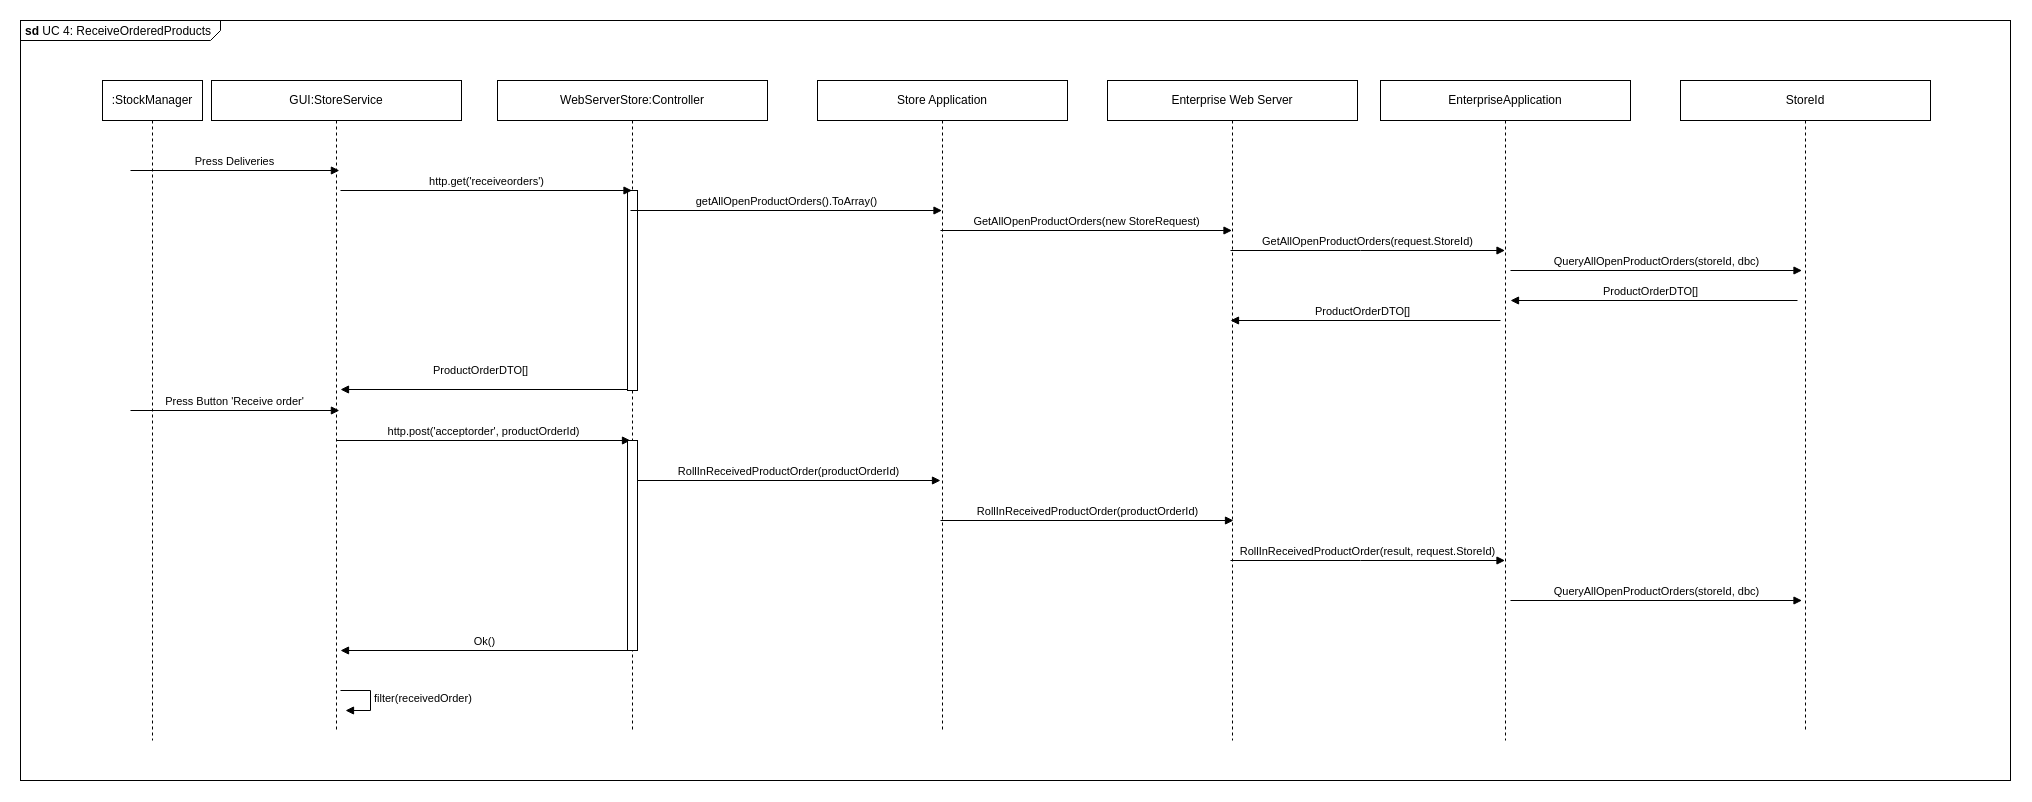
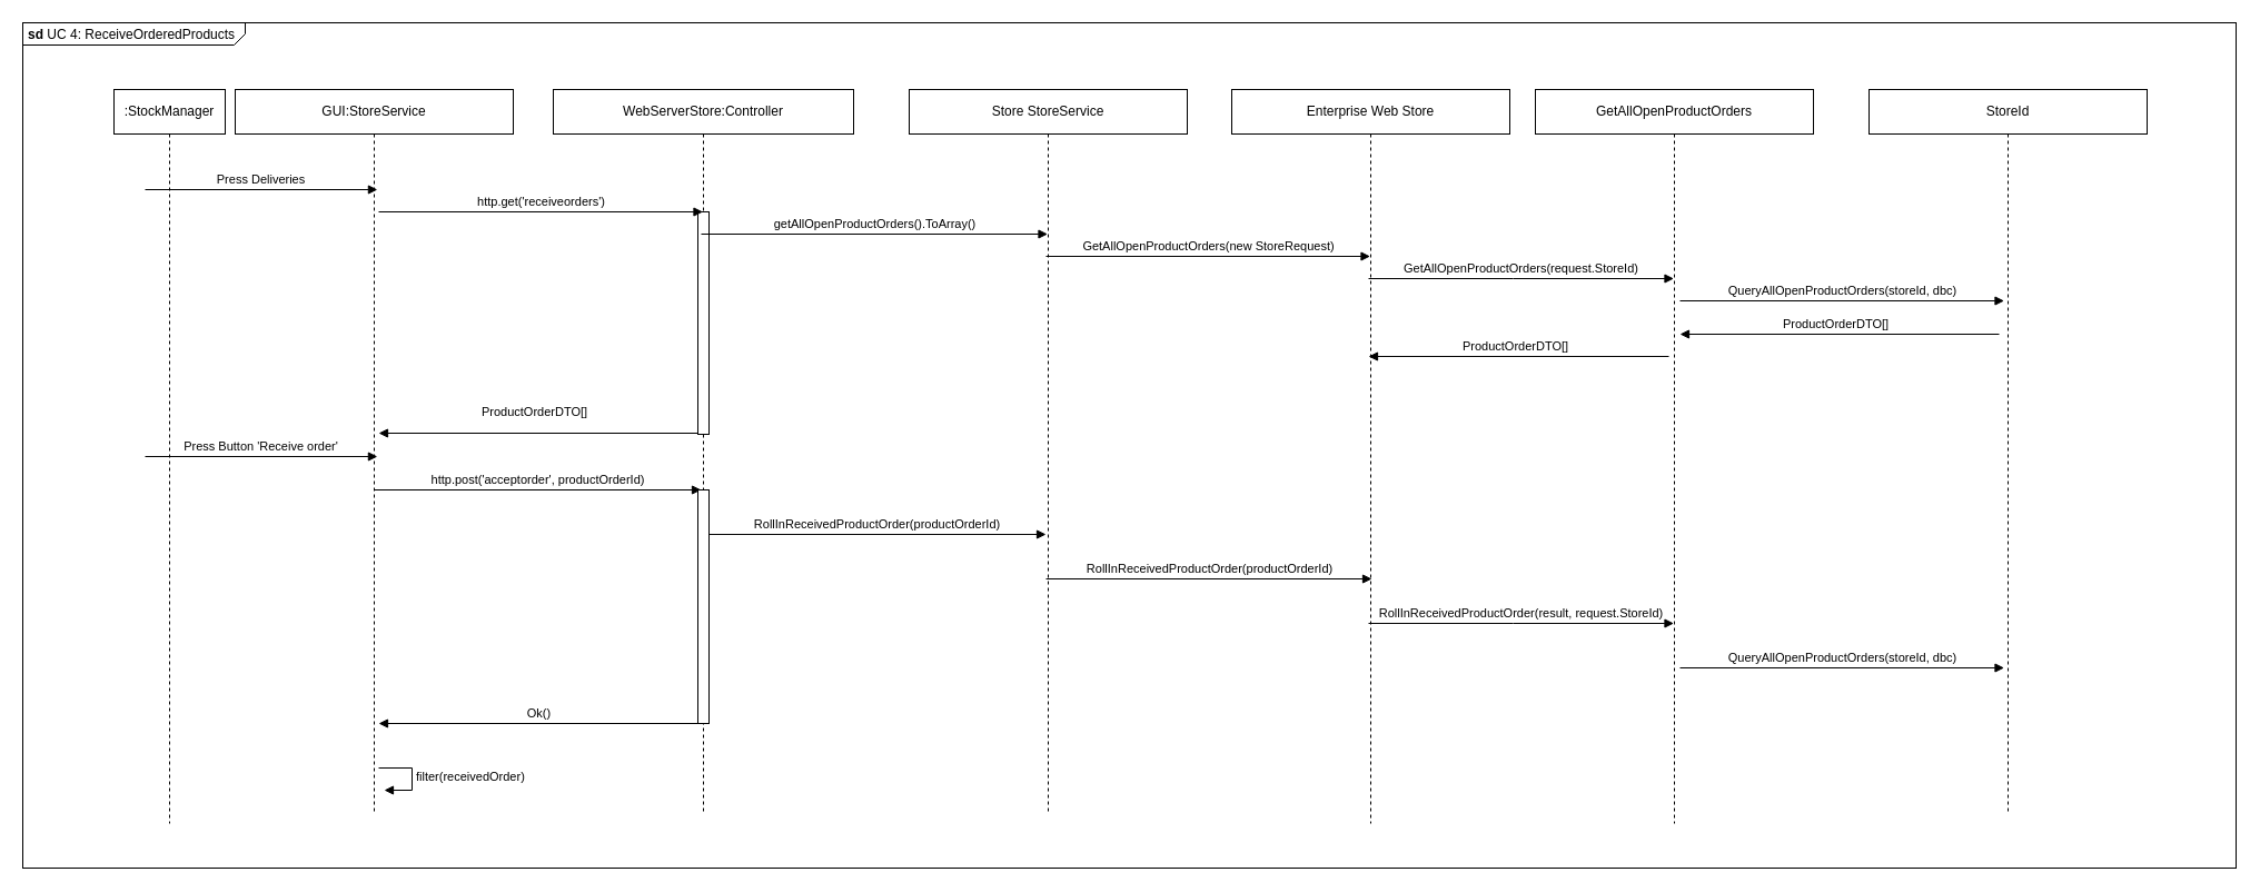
  <mxCell id="0" />
  <mxCell id="1" parent="0" />
  <mxCell id="2" value="&lt;p style=&quot;margin: 0px ; margin-top: 4px ; margin-left: 5px ; text-align: left&quot;&gt;&lt;b&gt;sd &lt;/b&gt;UC 4: ReceiveOrderedProducts&lt;/p&gt;&lt;p style=&quot;margin: 0px ; margin-top: 4px ; margin-left: 5px ; text-align: left&quot;&gt;&lt;br&gt;&lt;/p&gt;" style="html=1;shape=mxgraph.sysml.package;overflow=fill;labelX=200;align=left;spacingLeft=5;verticalAlign=top;spacingTop=-13;" parent="1" vertex="1"><mxGeometry x="20" y="20" width="1990" height="760" as="geometry" /></mxCell>
  <mxCell id="3" value=":StockManager" style="shape=umlLifeline;perimeter=lifelinePerimeter;whiteSpace=wrap;html=1;container=1;collapsible=0;recursiveResize=0;outlineConnect=0;" parent="1" vertex="1"><mxGeometry x="102" y="80" width="100" height="660" as="geometry" /></mxCell>
  <mxCell id="4" value="GUI:StoreService" style="shape=umlLifeline;perimeter=lifelinePerimeter;whiteSpace=wrap;html=1;container=1;collapsible=0;recursiveResize=0;outlineConnect=0;" parent="1" vertex="1"><mxGeometry x="211" y="80" width="250" height="650" as="geometry" /></mxCell>
  <mxCell id="5" value="Press Deliveries" style="html=1;verticalAlign=bottom;endArrow=block;rounded=0;" parent="4" edge="1"><mxGeometry width="80" relative="1" as="geometry"><mxPoint x="-80.999" y="90" as="sourcePoint" /><mxPoint x="127.91" y="90" as="targetPoint" /></mxGeometry></mxCell>
  <mxCell id="6" value="Press Button 'Receive order' " style="html=1;verticalAlign=bottom;endArrow=block;rounded=0;" edge="1" parent="4"><mxGeometry width="80" relative="1" as="geometry"><mxPoint x="-80.999" y="330" as="sourcePoint" /><mxPoint x="127.91" y="330" as="targetPoint" /></mxGeometry></mxCell>
  <mxCell id="7" value="WebServerStore:Controller" style="shape=umlLifeline;perimeter=lifelinePerimeter;whiteSpace=wrap;html=1;container=1;collapsible=0;recursiveResize=0;outlineConnect=0;" parent="1" vertex="1"><mxGeometry x="497" y="80" width="270" height="650" as="geometry" /></mxCell>
  <mxCell id="8" value="" style="html=1;points=[];perimeter=orthogonalPerimeter;" vertex="1" parent="7"><mxGeometry x="130" y="110" width="10" height="200" as="geometry" /></mxCell>
  <mxCell id="9" value="ProductOrderDTO[]" style="html=1;verticalAlign=bottom;endArrow=none;rounded=0;endFill=0;startArrow=block;startFill=1;" edge="1" parent="7"><mxGeometry x="-0.024" y="10" width="80" relative="1" as="geometry"><mxPoint x="-157" y="309" as="sourcePoint" /><mxPoint x="130.0" y="309" as="targetPoint" /><mxPoint as="offset" /></mxGeometry></mxCell>
  <mxCell id="10" value="http.post('acceptorder', productOrderId)" style="html=1;verticalAlign=bottom;endArrow=block;rounded=0;" edge="1" parent="7"><mxGeometry width="80" relative="1" as="geometry"><mxPoint x="-161.499" y="360" as="sourcePoint" /><mxPoint x="133" y="360" as="targetPoint" /></mxGeometry></mxCell>
  <mxCell id="11" value="" style="html=1;points=[];perimeter=orthogonalPerimeter;" vertex="1" parent="7"><mxGeometry x="130" y="360" width="10" height="210" as="geometry" /></mxCell>
- <mxCell id="12" value="Store Application" style="shape=umlLifeline;perimeter=lifelinePerimeter;whiteSpace=wrap;html=1;container=1;collapsible=0;recursiveResize=0;outlineConnect=0;" parent="1" vertex="1"><mxGeometry x="817" y="80" width="250" height="650" as="geometry" /></mxCell>
+ <mxCell id="12" value="Store StoreService" style="shape=umlLifeline;perimeter=lifelinePerimeter;whiteSpace=wrap;html=1;container=1;collapsible=0;recursiveResize=0;outlineConnect=0;" parent="1" vertex="1"><mxGeometry x="817" y="80" width="250" height="650" as="geometry" /></mxCell>
  <mxCell id="13" value="getAllOpenProductOrders().ToArray()" style="html=1;verticalAlign=bottom;endArrow=block;rounded=0;" edge="1" parent="12" target="12"><mxGeometry width="80" relative="1" as="geometry"><mxPoint x="-186.999" y="130" as="sourcePoint" /><mxPoint x="104.5" y="130" as="targetPoint" /></mxGeometry></mxCell>
  <mxCell id="14" value="RollInReceivedProductOrder(productOrderId)" style="html=1;verticalAlign=bottom;endArrow=block;rounded=0;" edge="1" parent="12"><mxGeometry width="80" relative="1" as="geometry"><mxPoint x="-179.999" y="400" as="sourcePoint" /><mxPoint x="123" y="400" as="targetPoint" /></mxGeometry></mxCell>
- <mxCell id="15" value="Enterprise Web Server" style="shape=umlLifeline;perimeter=lifelinePerimeter;whiteSpace=wrap;html=1;container=1;collapsible=0;recursiveResize=0;outlineConnect=0;" parent="1" vertex="1"><mxGeometry x="1107" y="80" width="250" height="660" as="geometry" /></mxCell>
+ <mxCell id="15" value="Enterprise Web Store" style="shape=umlLifeline;perimeter=lifelinePerimeter;whiteSpace=wrap;html=1;container=1;collapsible=0;recursiveResize=0;outlineConnect=0;" parent="1" vertex="1"><mxGeometry x="1107" y="80" width="250" height="660" as="geometry" /></mxCell>
  <mxCell id="16" value="RollInReceivedProductOrder(productOrderId)" style="html=1;verticalAlign=bottom;endArrow=block;rounded=0;" edge="1" parent="15"><mxGeometry width="80" relative="1" as="geometry"><mxPoint x="-167" y="440" as="sourcePoint" /><mxPoint x="126" y="440" as="targetPoint" /></mxGeometry></mxCell>
  <mxCell id="17" value="GetAllOpenProductOrders(request.StoreId)" style="html=1;verticalAlign=bottom;endArrow=block;rounded=0;" edge="1" parent="15"><mxGeometry width="80" relative="1" as="geometry"><mxPoint x="123" y="170" as="sourcePoint" /><mxPoint x="397.5" y="170" as="targetPoint" /><Array as="points"><mxPoint x="253" y="170" /></Array></mxGeometry></mxCell>
  <mxCell id="18" value="http.get('receiveorders')" style="html=1;verticalAlign=bottom;endArrow=block;rounded=0;" parent="1" target="7" edge="1"><mxGeometry width="80" relative="1" as="geometry"><mxPoint x="340.001" y="190" as="sourcePoint" /><mxPoint x="548.91" y="190" as="targetPoint" /></mxGeometry></mxCell>
  <mxCell id="19" value="Ok()" style="html=1;verticalAlign=bottom;endArrow=none;rounded=0;endFill=0;startArrow=block;startFill=1;" parent="1" edge="1"><mxGeometry width="80" relative="1" as="geometry"><mxPoint x="340" y="650" as="sourcePoint" /><mxPoint x="628.91" y="650" as="targetPoint" /></mxGeometry></mxCell>
- <mxCell id="20" value="EnterpriseApplication" style="shape=umlLifeline;perimeter=lifelinePerimeter;whiteSpace=wrap;html=1;container=1;collapsible=0;recursiveResize=0;outlineConnect=0;" vertex="1" parent="1"><mxGeometry x="1380" y="80" width="250" height="660" as="geometry" /></mxCell>
+ <mxCell id="20" value="GetAllOpenProductOrders" style="shape=umlLifeline;perimeter=lifelinePerimeter;whiteSpace=wrap;html=1;container=1;collapsible=0;recursiveResize=0;outlineConnect=0;" vertex="1" parent="1"><mxGeometry x="1380" y="80" width="250" height="660" as="geometry" /></mxCell>
  <mxCell id="21" value="RollInReceivedProductOrder(result, request.StoreId)" style="html=1;verticalAlign=bottom;endArrow=block;rounded=0;" edge="1" parent="20"><mxGeometry width="80" relative="1" as="geometry"><mxPoint x="-150" y="480" as="sourcePoint" /><mxPoint x="124.5" y="480" as="targetPoint" /><Array as="points"><mxPoint x="-20" y="480" /></Array></mxGeometry></mxCell>
  <mxCell id="22" value="ProductOrderDTO[]" style="html=1;verticalAlign=bottom;endArrow=none;rounded=0;endFill=0;startArrow=block;startFill=1;" edge="1" parent="20"><mxGeometry x="-0.024" width="80" relative="1" as="geometry"><mxPoint x="-150" y="240" as="sourcePoint" /><mxPoint x="120" y="240" as="targetPoint" /><mxPoint as="offset" /><Array as="points"><mxPoint x="98.5" y="240" /></Array></mxGeometry></mxCell>
  <mxCell id="23" value="StoreId" style="shape=umlLifeline;perimeter=lifelinePerimeter;whiteSpace=wrap;html=1;container=1;collapsible=0;recursiveResize=0;outlineConnect=0;" vertex="1" parent="1"><mxGeometry x="1680" y="80" width="250" height="650" as="geometry" /></mxCell>
  <mxCell id="24" value="ProductOrderDTO[]" style="html=1;verticalAlign=bottom;endArrow=none;rounded=0;endFill=0;startArrow=block;startFill=1;" edge="1" parent="23"><mxGeometry x="-0.024" width="80" relative="1" as="geometry"><mxPoint x="-170" y="220" as="sourcePoint" /><mxPoint x="117" y="220" as="targetPoint" /><mxPoint as="offset" /></mxGeometry></mxCell>
  <mxCell id="25" value="QueryAllOpenProductOrders(storeId, dbc)" style="html=1;verticalAlign=bottom;endArrow=block;rounded=0;" edge="1" parent="23"><mxGeometry width="80" relative="1" as="geometry"><mxPoint x="-169.999" y="190" as="sourcePoint" /><mxPoint x="121.5" y="190" as="targetPoint" /></mxGeometry></mxCell>
  <mxCell id="26" value="QueryAllOpenProductOrders(storeId, dbc)" style="html=1;verticalAlign=bottom;endArrow=block;rounded=0;" edge="1" parent="1"><mxGeometry width="80" relative="1" as="geometry"><mxPoint x="1510.001" y="600" as="sourcePoint" /><mxPoint x="1801.5" y="600" as="targetPoint" /></mxGeometry></mxCell>
  <mxCell id="27" value="filter(receivedOrder)" style="edgeStyle=orthogonalEdgeStyle;html=1;align=left;spacingLeft=2;endArrow=block;rounded=0;entryX=1;entryY=0;" edge="1" parent="1"><mxGeometry relative="1" as="geometry"><mxPoint x="340" y="690" as="sourcePoint" /><Array as="points"><mxPoint x="370" y="690" /></Array><mxPoint x="345" y="710" as="targetPoint" /></mxGeometry></mxCell>
  <mxCell id="28" value="GetAllOpenProductOrders(new StoreRequest)" style="html=1;verticalAlign=bottom;endArrow=block;rounded=0;" edge="1" parent="1"><mxGeometry width="80" relative="1" as="geometry"><mxPoint x="940.001" y="230" as="sourcePoint" /><mxPoint x="1231.5" y="230" as="targetPoint" /></mxGeometry></mxCell>
